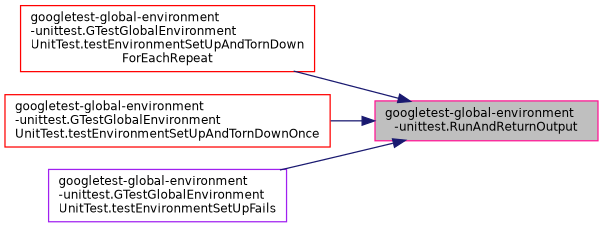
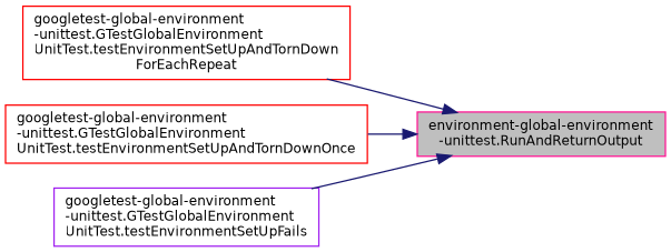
  digraph {
    rankdir=RL
    node [color=red fontname=Helvetica fontsize=10 shape=record]
    edge [color=midnightblue dir=back fontname=Helvetica fontsize=10 labelfontname=Helvetica labelfontsize=10 style=solid]
-   n1 [color=deeppink fillcolor=grey75 fontcolor=black height=0.2 label="googletest-global-environment\l-unittest.RunAndReturnOutput" style=filled width=0.4]
+   n1 [color=deeppink fillcolor=grey75 fontcolor=black height=0.2 label="environment-global-environment\l-unittest.RunAndReturnOutput" style=filled width=0.4]
    n2 [height=0.2 label="googletest-global-environment\l-unittest.GTestGlobalEnvironment\lUnitTest.testEnvironmentSetUpAndTornDown\lForEachRepeat" width=0.4]
    n3 [height=0.2 label="googletest-global-environment\l-unittest.GTestGlobalEnvironment\lUnitTest.testEnvironmentSetUpAndTornDownOnce" width=0.4]
    n4 [color=purple height=0.2 label="googletest-global-environment\l-unittest.GTestGlobalEnvironment\lUnitTest.testEnvironmentSetUpFails" width=0.4]
    n1 -> n2
    n1 -> n3
    n1 -> n4
  }
